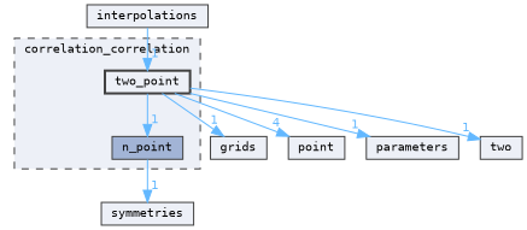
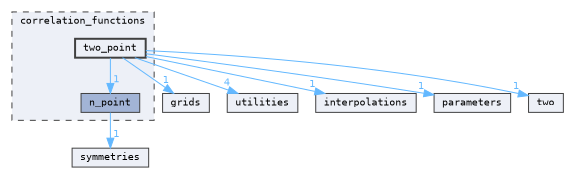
  digraph {
    compound=true
    fontname="DejaVu Sans Mono"
    node [color=grey25 fillcolor="#edf0f7" fontname="DejaVu Sans Mono" fontsize=10 shape=box style=filled]
    edge [color=steelblue1 fontcolor=steelblue1 fontname="DejaVu Sans Mono" fontsize=10 headlabel=1 labeldistance=1.5 labelfontname=Helvetica labelfontsize=10]
    n1 [fillcolor="#a2b4d6" height=0.2 label=n_point width=0.4]
    n2 [height=0.2 label=two_point style="filled,bold" width=0.4]
    n3 [height=0.2 label=symmetries width=0.4]
    n4 [height=0.2 label=grids width=0.4]
-   n5 [height=0.2 label=point width=0.4]
+   n5 [height=0.2 label=utilities width=0.4]
    n6 [height=0.2 label=interpolations width=0.4]
    n7 [height=0.2 label=parameters width=0.4]
    n8 [height=0.2 label=two width=0.4]
    subgraph cluster_1 {
      bgcolor="#edf0f7"
      fontsize=10
-     label=correlation_correlation
+     label=correlation_functions
      pencolor=grey25
      style="filled,dashed"
      n1
      n2
    }
    n1 -> n3
    n2 -> n1
    n2 -> n4
    n2 -> n5 [headlabel=4]
-   n6 -> n2
+   n2 -> n6
    n2 -> n7
    n2 -> n8
  }
